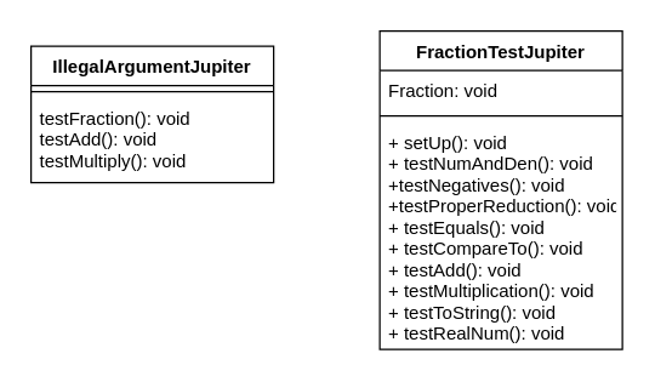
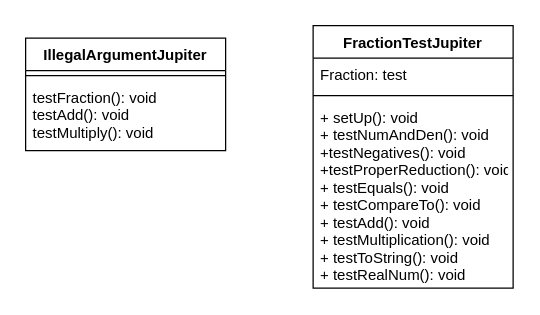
  <mxCell id="0" />
  <mxCell id="1" parent="0" />
  <mxCell id="2" value="IllegalArgumentJupiter" style="swimlane;fontStyle=1;align=center;verticalAlign=top;childLayout=stackLayout;horizontal=1;startSize=26;horizontalStack=0;resizeParent=1;resizeParentMax=0;resizeLast=0;collapsible=1;marginBottom=0;" vertex="1" parent="1"><mxGeometry x="20" y="30" width="160" height="90" as="geometry" /></mxCell>
  <mxCell id="3" value="" style="line;strokeWidth=1;fillColor=none;align=left;verticalAlign=middle;spacingTop=-1;spacingLeft=3;spacingRight=3;rotatable=0;labelPosition=right;points=[];portConstraint=eastwest;" vertex="1" parent="2"><mxGeometry y="26" width="160" height="8" as="geometry" /></mxCell>
  <mxCell id="4" value="testFraction(): void&#10;testAdd(): void&#10;testMultiply(): void" style="text;strokeColor=none;fillColor=none;align=left;verticalAlign=top;spacingLeft=4;spacingRight=4;overflow=hidden;rotatable=0;points=[[0,0.5],[1,0.5]];portConstraint=eastwest;" vertex="1" parent="2"><mxGeometry y="34" width="160" height="56" as="geometry" /></mxCell>
  <mxCell id="5" value="FractionTestJupiter" style="swimlane;fontStyle=1;align=center;verticalAlign=top;childLayout=stackLayout;horizontal=1;startSize=26;horizontalStack=0;resizeParent=1;resizeParentMax=0;resizeLast=0;collapsible=1;marginBottom=0;" vertex="1" parent="1"><mxGeometry x="250" y="20" width="160" height="210" as="geometry" /></mxCell>
- <mxCell id="6" value="Fraction: void" style="text;strokeColor=none;fillColor=none;align=left;verticalAlign=top;spacingLeft=4;spacingRight=4;overflow=hidden;rotatable=0;points=[[0,0.5],[1,0.5]];portConstraint=eastwest;" vertex="1" parent="5"><mxGeometry y="26" width="160" height="26" as="geometry" /></mxCell>
+ <mxCell id="6" value="Fraction: test" style="text;strokeColor=none;fillColor=none;align=left;verticalAlign=top;spacingLeft=4;spacingRight=4;overflow=hidden;rotatable=0;points=[[0,0.5],[1,0.5]];portConstraint=eastwest;" vertex="1" parent="5"><mxGeometry y="26" width="160" height="26" as="geometry" /></mxCell>
  <mxCell id="7" value="" style="line;strokeWidth=1;fillColor=none;align=left;verticalAlign=middle;spacingTop=-1;spacingLeft=3;spacingRight=3;rotatable=0;labelPosition=right;points=[];portConstraint=eastwest;" vertex="1" parent="5"><mxGeometry y="52" width="160" height="8" as="geometry" /></mxCell>
  <mxCell id="8" value="+ setUp(): void&#10;+ testNumAndDen(): void&#10;+testNegatives(): void&#10;+testProperReduction(): void&#10;+ testEquals(): void&#10;+ testCompareTo(): void&#10;+ testAdd(): void&#10;+ testMultiplication(): void&#10;+ testToString(): void&#10;+ testRealNum(): void&#10;" style="text;strokeColor=none;fillColor=none;align=left;verticalAlign=top;spacingLeft=4;spacingRight=4;overflow=hidden;rotatable=0;points=[[0,0.5],[1,0.5]];portConstraint=eastwest;" vertex="1" parent="5"><mxGeometry y="60" width="160" height="150" as="geometry" /></mxCell>
